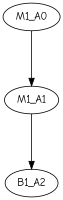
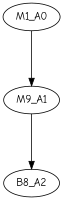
  digraph {
    fontname="Comic Neue"
    mindist=1.0
    nodesep=0.6
    rankdir=TB
    ranksep=1.0
    node [bpid=0 color=black cpu=1 evtno=4043 fid=1 fillcolor=white fontname="Comic Neue" gid=4043 patentry=0 patexit=0 pattern=PatLoop1 sid=0 style=filled type=tmsg]
    edge [fontname="Comic Neue" type=defdst]
    M1_A0 [par="0xffffffffffff0201" patentry=1 toffs=100000]
-   M1_A1 [par="0xffffffffffff0301" toffs=150000]
-   B1_A2 [patexit=1 qlo=true tperiod=400000 type=block bpid="" evtno="" fid="" gid="" sid=""]
+   M1_A1 [par="0xffffffffffff0301" toffs=150000 label=M9_A1]
+   B1_A2 [patexit=1 qlo=true tperiod=400000 type=block label=B8_A2 bpid="" evtno="" fid="" gid="" sid=""]
    M1_A0 -> M1_A1
    M1_A1 -> B1_A2
  }
